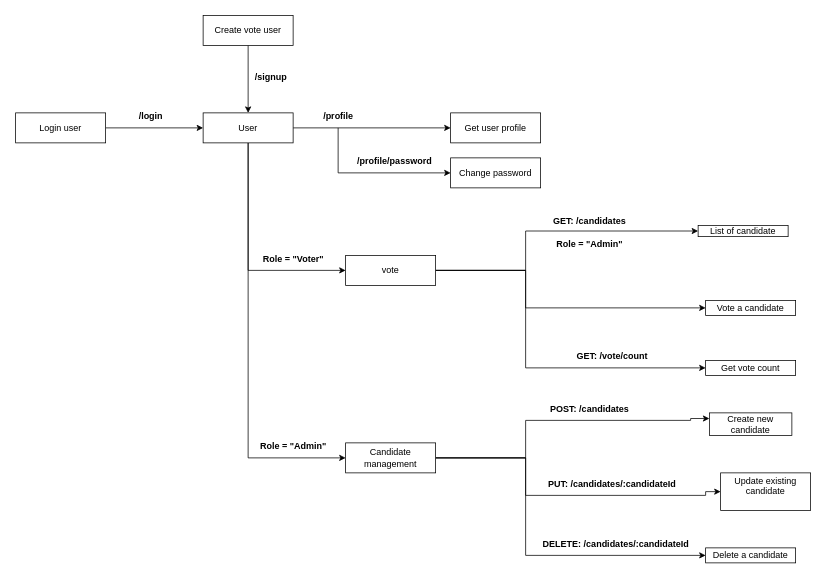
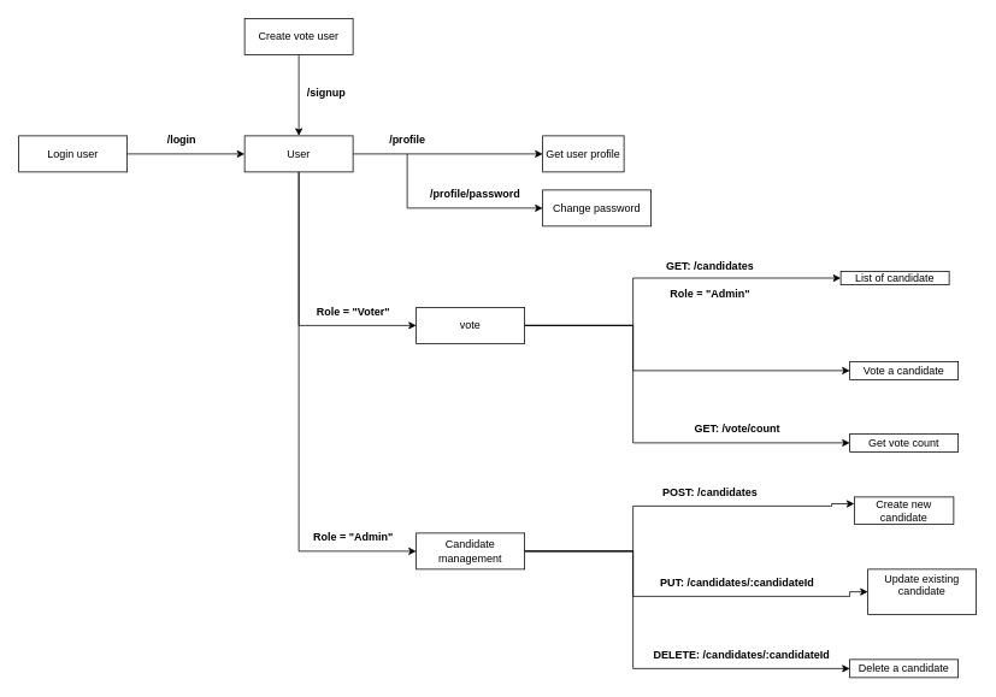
  <mxCell id="0" />
  <mxCell id="1" parent="0" />
  <mxCell id="2" style="edgeStyle=orthogonalEdgeStyle;rounded=0;orthogonalLoop=1;jettySize=auto;html=1;entryX=0;entryY=0.5;entryDx=0;entryDy=0;" edge="1" parent="1" source="5" target="10"><mxGeometry relative="1" as="geometry" /></mxCell>
  <mxCell id="3" style="edgeStyle=orthogonalEdgeStyle;rounded=0;orthogonalLoop=1;jettySize=auto;html=1;exitX=0.5;exitY=1;exitDx=0;exitDy=0;entryX=0;entryY=0.5;entryDx=0;entryDy=0;" edge="1" parent="1" source="5" target="21"><mxGeometry relative="1" as="geometry"><mxPoint x="330" y="370" as="targetPoint" /></mxGeometry></mxCell>
  <mxCell id="4" style="edgeStyle=orthogonalEdgeStyle;rounded=0;orthogonalLoop=1;jettySize=auto;html=1;entryX=0;entryY=0.5;entryDx=0;entryDy=0;" edge="1" parent="1" source="5" target="33"><mxGeometry relative="1" as="geometry"><Array as="points"><mxPoint x="330" y="610" /></Array></mxGeometry></mxCell>
  <mxCell id="5" value="User" style="rounded=0;whiteSpace=wrap;html=1;" parent="1" vertex="1"><mxGeometry x="270" y="150" width="120" height="40" as="geometry" /></mxCell>
  <mxCell id="6" style="edgeStyle=orthogonalEdgeStyle;rounded=0;orthogonalLoop=1;jettySize=auto;html=1;entryX=0.5;entryY=0;entryDx=0;entryDy=0;" edge="1" parent="1" source="7" target="5"><mxGeometry relative="1" as="geometry" /></mxCell>
  <mxCell id="7" value="Create vote user" style="rounded=0;whiteSpace=wrap;html=1;" vertex="1" parent="1"><mxGeometry x="270" y="20" width="120" height="40" as="geometry" /></mxCell>
  <mxCell id="8" style="edgeStyle=orthogonalEdgeStyle;rounded=0;orthogonalLoop=1;jettySize=auto;html=1;exitX=0.5;exitY=1;exitDx=0;exitDy=0;" edge="1" parent="1" source="5" target="5"><mxGeometry relative="1" as="geometry" /></mxCell>
  <mxCell id="9" value="/signup" style="text;html=1;align=center;verticalAlign=middle;resizable=0;points=[];autosize=1;strokeColor=none;fillColor=none;fontStyle=1" vertex="1" parent="1"><mxGeometry x="330" y="88" width="60" height="30" as="geometry" /></mxCell>
- <mxCell id="10" value="Get user profile" style="rounded=0;whiteSpace=wrap;html=1;" vertex="1" parent="1"><mxGeometry x="600" y="150" width="120" height="40" as="geometry" /></mxCell>
+ <mxCell id="10" value="Get user profile" style="rounded=0;whiteSpace=wrap;html=1;" vertex="1" parent="1"><mxGeometry x="600" y="150" width="90" height="40" as="geometry" /></mxCell>
  <mxCell id="11" style="edgeStyle=orthogonalEdgeStyle;rounded=0;orthogonalLoop=1;jettySize=auto;html=1;entryX=0;entryY=0.5;entryDx=0;entryDy=0;" edge="1" parent="1" source="12" target="13"><mxGeometry relative="1" as="geometry"><mxPoint x="490" y="230" as="targetPoint" /><Array as="points"><mxPoint x="450" y="230" /></Array></mxGeometry></mxCell>
  <mxCell id="12" value="/profile" style="text;html=1;align=center;verticalAlign=middle;resizable=0;points=[];autosize=1;strokeColor=none;fillColor=none;fontStyle=1" vertex="1" parent="1"><mxGeometry x="420" y="140" width="60" height="30" as="geometry" /></mxCell>
  <mxCell id="13" value="Change password" style="rounded=0;whiteSpace=wrap;html=1;" vertex="1" parent="1"><mxGeometry x="600" y="210" width="120" height="40" as="geometry" /></mxCell>
  <mxCell id="14" value="/profile/password" style="text;html=1;align=center;verticalAlign=middle;resizable=0;points=[];autosize=1;strokeColor=none;fillColor=none;fontStyle=1" vertex="1" parent="1"><mxGeometry x="470" y="200" width="110" height="30" as="geometry" /></mxCell>
  <mxCell id="15" style="edgeStyle=orthogonalEdgeStyle;rounded=0;orthogonalLoop=1;jettySize=auto;html=1;" edge="1" parent="1" source="16" target="5"><mxGeometry relative="1" as="geometry" /></mxCell>
  <mxCell id="16" value="Login user" style="rounded=0;whiteSpace=wrap;html=1;" vertex="1" parent="1"><mxGeometry x="20" y="150" width="120" height="40" as="geometry" /></mxCell>
  <mxCell id="17" value="/login" style="text;html=1;align=center;verticalAlign=middle;resizable=0;points=[];autosize=1;strokeColor=none;fillColor=none;fontStyle=1" vertex="1" parent="1"><mxGeometry x="175" y="140" width="50" height="30" as="geometry" /></mxCell>
  <mxCell id="18" style="edgeStyle=orthogonalEdgeStyle;rounded=0;orthogonalLoop=1;jettySize=auto;html=1;exitX=1;exitY=0.5;exitDx=0;exitDy=0;entryX=0;entryY=0.5;entryDx=0;entryDy=0;" edge="1" parent="1" source="21" target="23"><mxGeometry relative="1" as="geometry"><Array as="points"><mxPoint x="700" y="360" /><mxPoint x="700" y="308" /></Array></mxGeometry></mxCell>
  <mxCell id="19" style="edgeStyle=orthogonalEdgeStyle;rounded=0;orthogonalLoop=1;jettySize=auto;html=1;exitX=1;exitY=0.5;exitDx=0;exitDy=0;entryX=0;entryY=0.5;entryDx=0;entryDy=0;" edge="1" parent="1" source="21" target="24"><mxGeometry relative="1" as="geometry"><Array as="points"><mxPoint x="700" y="360" /><mxPoint x="700" y="410" /><mxPoint x="940" y="410" /></Array></mxGeometry></mxCell>
  <mxCell id="20" style="edgeStyle=orthogonalEdgeStyle;rounded=0;orthogonalLoop=1;jettySize=auto;html=1;entryX=0;entryY=0.5;entryDx=0;entryDy=0;" edge="1" parent="1" source="21" target="28"><mxGeometry relative="1" as="geometry"><Array as="points"><mxPoint x="700" y="360" /><mxPoint x="700" y="490" /></Array></mxGeometry></mxCell>
  <mxCell id="21" value="vote" style="rounded=0;whiteSpace=wrap;html=1;" vertex="1" parent="1"><mxGeometry x="460" y="340" width="120" height="40" as="geometry" /></mxCell>
  <mxCell id="22" value="Role = &quot;Voter&quot;" style="text;html=1;align=center;verticalAlign=middle;resizable=0;points=[];autosize=1;strokeColor=none;fillColor=none;fontStyle=1" vertex="1" parent="1"><mxGeometry x="340" y="330" width="100" height="30" as="geometry" /></mxCell>
  <mxCell id="23" value="List of candidate" style="rounded=0;whiteSpace=wrap;html=1;" vertex="1" parent="1"><mxGeometry x="930" y="300" width="120" height="15" as="geometry" /></mxCell>
  <mxCell id="24" value="Vote a candidate" style="rounded=0;whiteSpace=wrap;html=1;" vertex="1" parent="1"><mxGeometry x="940" y="400" width="120" height="20" as="geometry" /></mxCell>
  <mxCell id="25" value="GET: /candidates" style="text;html=1;align=center;verticalAlign=middle;resizable=0;points=[];autosize=1;strokeColor=none;fillColor=none;fontStyle=1" vertex="1" parent="1"><mxGeometry x="730" y="280" width="110" height="30" as="geometry" /></mxCell>
  <mxCell id="26" value="Role = &quot;Admin&quot;" style="text;html=1;align=center;verticalAlign=middle;resizable=0;points=[];autosize=1;strokeColor=none;fillColor=none;fontStyle=1" vertex="1" parent="1"><mxGeometry x="735" y="310" width="100" height="30" as="geometry" /></mxCell>
  <mxCell id="27" style="edgeStyle=orthogonalEdgeStyle;rounded=0;orthogonalLoop=1;jettySize=auto;html=1;exitX=0.5;exitY=1;exitDx=0;exitDy=0;" edge="1" parent="1" source="24" target="24"><mxGeometry relative="1" as="geometry" /></mxCell>
  <mxCell id="28" value="Get vote count" style="rounded=0;whiteSpace=wrap;html=1;" vertex="1" parent="1"><mxGeometry x="940" y="480" width="120" height="20" as="geometry" /></mxCell>
  <mxCell id="29" value="GET: /vote/count" style="text;html=1;align=center;verticalAlign=middle;resizable=0;points=[];autosize=1;strokeColor=none;fillColor=none;fontStyle=1" vertex="1" parent="1"><mxGeometry x="760" y="460" width="110" height="30" as="geometry" /></mxCell>
  <mxCell id="30" style="edgeStyle=orthogonalEdgeStyle;rounded=0;orthogonalLoop=1;jettySize=auto;html=1;exitX=1;exitY=0.5;exitDx=0;exitDy=0;entryX=0;entryY=0.25;entryDx=0;entryDy=0;" edge="1" source="33" target="35" parent="1"><mxGeometry relative="1" as="geometry"><mxPoint x="960" y="560" as="targetPoint" /><Array as="points"><mxPoint x="700" y="610" /><mxPoint x="700" y="560" /><mxPoint x="920" y="560" /><mxPoint x="920" y="558" /></Array></mxGeometry></mxCell>
  <mxCell id="31" style="edgeStyle=orthogonalEdgeStyle;rounded=0;orthogonalLoop=1;jettySize=auto;html=1;exitX=1;exitY=0.5;exitDx=0;exitDy=0;entryX=0;entryY=0.5;entryDx=0;entryDy=0;" edge="1" source="33" target="36" parent="1"><mxGeometry relative="1" as="geometry"><Array as="points"><mxPoint x="700" y="610" /><mxPoint x="700" y="660" /><mxPoint x="940" y="660" /></Array></mxGeometry></mxCell>
  <mxCell id="32" style="edgeStyle=orthogonalEdgeStyle;rounded=0;orthogonalLoop=1;jettySize=auto;html=1;entryX=0;entryY=0.5;entryDx=0;entryDy=0;" edge="1" source="33" target="40" parent="1"><mxGeometry relative="1" as="geometry"><Array as="points"><mxPoint x="700" y="610" /><mxPoint x="700" y="740" /></Array></mxGeometry></mxCell>
  <mxCell id="33" value="Candidate management" style="rounded=0;whiteSpace=wrap;html=1;" vertex="1" parent="1"><mxGeometry x="460" y="590" width="120" height="40" as="geometry" /></mxCell>
  <mxCell id="34" value="Role = &quot;Admin&quot;" style="text;html=1;align=center;verticalAlign=middle;resizable=0;points=[];autosize=1;strokeColor=none;fillColor=none;fontStyle=1" vertex="1" parent="1"><mxGeometry x="340" y="580" width="100" height="30" as="geometry" /></mxCell>
  <mxCell id="35" value="Create new candidate" style="rounded=0;whiteSpace=wrap;html=1;strokeWidth=1;fillColor=default;" vertex="1" parent="1"><mxGeometry x="945" y="550" width="110" height="30" as="geometry" /></mxCell>
  <mxCell id="36" value="Update existing candidate&lt;div&gt;&lt;br&gt;&lt;/div&gt;" style="rounded=0;whiteSpace=wrap;html=1;" vertex="1" parent="1"><mxGeometry x="960" y="630" width="120" height="50" as="geometry" /></mxCell>
  <mxCell id="37" value="POST: /candidates" style="text;html=1;align=center;verticalAlign=middle;resizable=0;points=[];autosize=1;strokeColor=none;fillColor=none;fontStyle=1" vertex="1" parent="1"><mxGeometry x="725" y="530" width="120" height="30" as="geometry" /></mxCell>
  <mxCell id="38" value="PUT: /candidates/:candidateId" style="text;html=1;align=center;verticalAlign=middle;resizable=0;points=[];autosize=1;strokeColor=none;fillColor=none;fontStyle=1" vertex="1" parent="1"><mxGeometry x="725" y="630" width="180" height="30" as="geometry" /></mxCell>
  <mxCell id="39" style="edgeStyle=orthogonalEdgeStyle;rounded=0;orthogonalLoop=1;jettySize=auto;html=1;exitX=0.5;exitY=1;exitDx=0;exitDy=0;" edge="1" source="36" target="36" parent="1"><mxGeometry relative="1" as="geometry" /></mxCell>
  <mxCell id="40" value="Delete a candidate" style="rounded=0;whiteSpace=wrap;html=1;" vertex="1" parent="1"><mxGeometry x="940" y="730" width="120" height="20" as="geometry" /></mxCell>
  <mxCell id="41" value="DELETE: /candidates/:candidateId" style="text;html=1;align=center;verticalAlign=middle;resizable=0;points=[];autosize=1;strokeColor=none;fillColor=none;fontStyle=1" vertex="1" parent="1"><mxGeometry x="715" y="710" width="210" height="30" as="geometry" /></mxCell>
